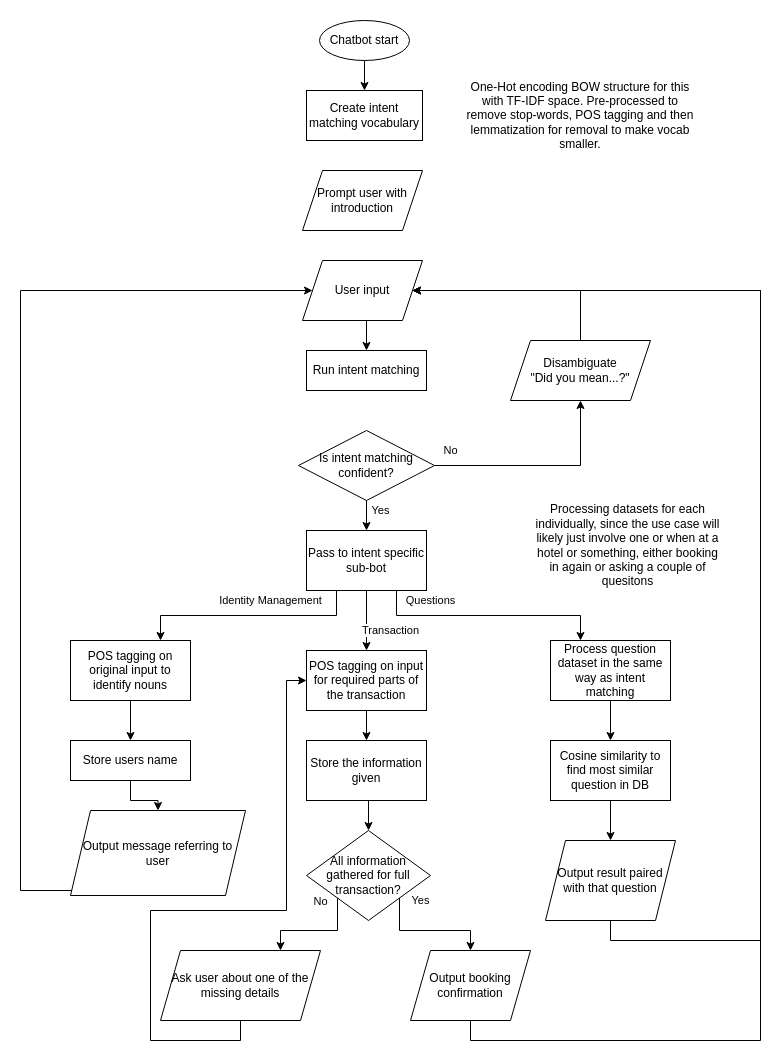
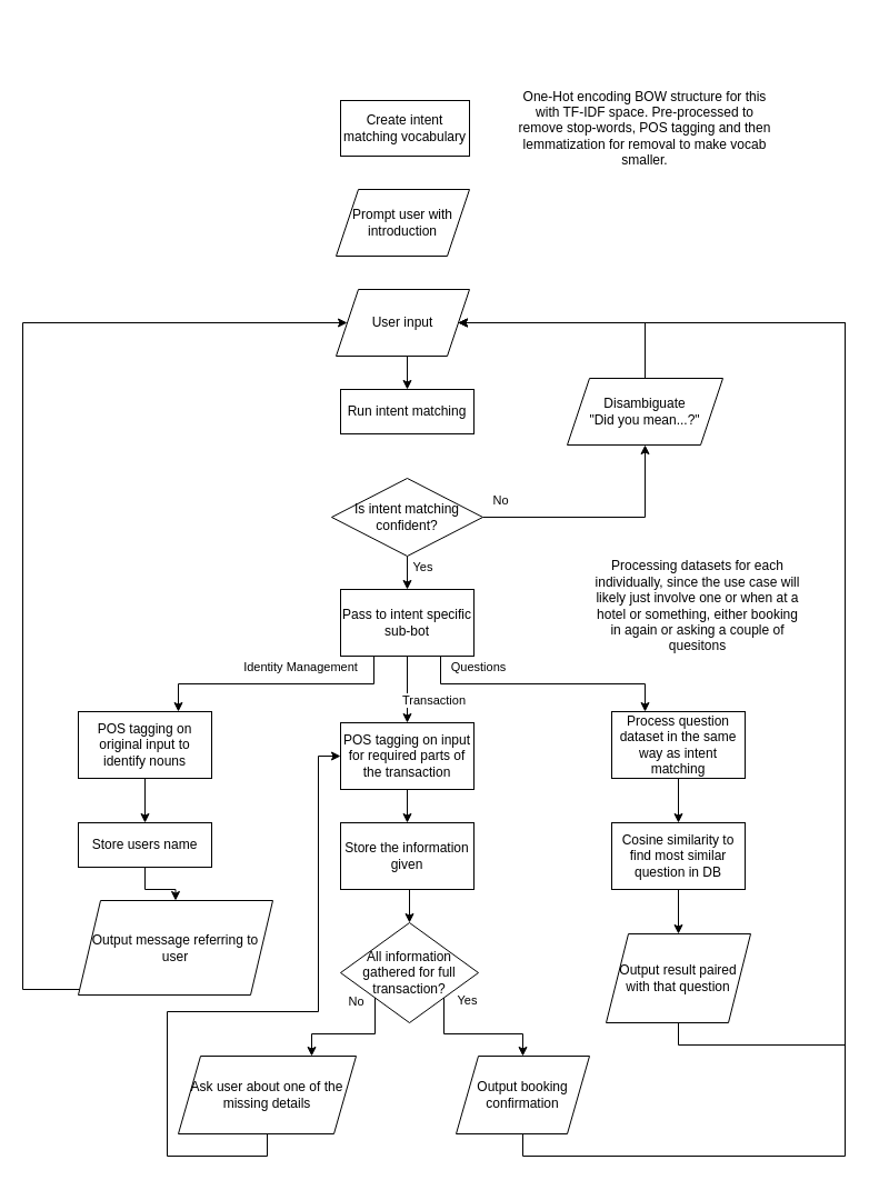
  <mxCell id="0" />
  <mxCell id="1" parent="0" />
- <mxCell id="2" style="edgeStyle=orthogonalEdgeStyle;rounded=0;orthogonalLoop=1;jettySize=auto;html=1;exitX=0.5;exitY=1;exitDx=0;exitDy=0;entryX=0.5;entryY=0;entryDx=0;entryDy=0;" parent="1" source="3" target="4" edge="1"><mxGeometry relative="1" as="geometry" /></mxCell>
- <mxCell id="3" value="Chatbot start" style="ellipse;whiteSpace=wrap;html=1;" parent="1" vertex="1"><mxGeometry x="319" y="20" width="90" height="40" as="geometry" /></mxCell>
  <mxCell id="4" value="Create intent matching vocabulary" style="rounded=0;whiteSpace=wrap;html=1;" parent="1" vertex="1"><mxGeometry x="306" y="90" width="116" height="50" as="geometry" /></mxCell>
  <mxCell id="5" value="Prompt user with introduction" style="shape=parallelogram;perimeter=parallelogramPerimeter;whiteSpace=wrap;html=1;fixedSize=1;" parent="1" vertex="1"><mxGeometry x="302" y="170" width="120" height="60" as="geometry" /></mxCell>
  <mxCell id="6" style="edgeStyle=orthogonalEdgeStyle;rounded=0;orthogonalLoop=1;jettySize=auto;html=1;exitX=0.5;exitY=1;exitDx=0;exitDy=0;entryX=0.5;entryY=0;entryDx=0;entryDy=0;" parent="1" source="7" target="8" edge="1"><mxGeometry relative="1" as="geometry" /></mxCell>
  <mxCell id="7" value="User input" style="shape=parallelogram;perimeter=parallelogramPerimeter;whiteSpace=wrap;html=1;fixedSize=1;" parent="1" vertex="1"><mxGeometry x="302" y="260" width="120" height="60" as="geometry" /></mxCell>
  <mxCell id="8" value="Run intent matching" style="rounded=0;whiteSpace=wrap;html=1;" parent="1" vertex="1"><mxGeometry x="306" y="350" width="120" height="40" as="geometry" /></mxCell>
  <mxCell id="9" value="No" style="edgeStyle=orthogonalEdgeStyle;rounded=0;orthogonalLoop=1;jettySize=auto;html=1;exitX=1;exitY=0.5;exitDx=0;exitDy=0;entryX=0.5;entryY=1;entryDx=0;entryDy=0;" parent="1" source="11" target="13" edge="1"><mxGeometry x="-0.848" y="15" relative="1" as="geometry"><mxPoint as="offset" /></mxGeometry></mxCell>
  <mxCell id="10" value="Yes" style="edgeStyle=orthogonalEdgeStyle;rounded=0;orthogonalLoop=1;jettySize=auto;html=1;exitX=0.5;exitY=1;exitDx=0;exitDy=0;entryX=0.5;entryY=0;entryDx=0;entryDy=0;" parent="1" source="11" target="17" edge="1"><mxGeometry x="-0.333" y="14" relative="1" as="geometry"><mxPoint as="offset" /></mxGeometry></mxCell>
  <mxCell id="11" value="Is intent matching confident?" style="rhombus;whiteSpace=wrap;html=1;" parent="1" vertex="1"><mxGeometry x="298" y="430" width="136" height="70" as="geometry" /></mxCell>
  <mxCell id="12" style="edgeStyle=orthogonalEdgeStyle;rounded=0;orthogonalLoop=1;jettySize=auto;html=1;exitX=0.5;exitY=0;exitDx=0;exitDy=0;entryX=1;entryY=0.5;entryDx=0;entryDy=0;" parent="1" source="13" target="7" edge="1"><mxGeometry relative="1" as="geometry"><Array as="points"><mxPoint x="580" y="290" /></Array></mxGeometry></mxCell>
  <mxCell id="13" value="Disambiguate&lt;br&gt;&quot;Did you mean...?&quot;" style="shape=parallelogram;perimeter=parallelogramPerimeter;whiteSpace=wrap;html=1;fixedSize=1;" parent="1" vertex="1"><mxGeometry x="510" y="340" width="140" height="60" as="geometry" /></mxCell>
  <mxCell id="14" value="Identity Management" style="edgeStyle=orthogonalEdgeStyle;rounded=0;orthogonalLoop=1;jettySize=auto;html=1;exitX=0.25;exitY=1;exitDx=0;exitDy=0;entryX=0.75;entryY=0;entryDx=0;entryDy=0;" parent="1" source="17" target="19" edge="1"><mxGeometry x="-0.195" y="-15" relative="1" as="geometry"><mxPoint as="offset" /></mxGeometry></mxCell>
  <mxCell id="15" value="Transaction" style="edgeStyle=orthogonalEdgeStyle;rounded=0;orthogonalLoop=1;jettySize=auto;html=1;exitX=0.5;exitY=1;exitDx=0;exitDy=0;entryX=0.5;entryY=0;entryDx=0;entryDy=0;" parent="1" source="17" target="20" edge="1"><mxGeometry x="0.333" y="24" relative="1" as="geometry"><mxPoint as="offset" /></mxGeometry></mxCell>
  <mxCell id="16" value="Questions" style="edgeStyle=orthogonalEdgeStyle;rounded=0;orthogonalLoop=1;jettySize=auto;html=1;exitX=0.75;exitY=1;exitDx=0;exitDy=0;entryX=0.25;entryY=0;entryDx=0;entryDy=0;" parent="1" source="17" target="22" edge="1"><mxGeometry x="-0.496" y="15" relative="1" as="geometry"><mxPoint as="offset" /></mxGeometry></mxCell>
  <mxCell id="17" value="Pass to intent specific sub-bot" style="rounded=0;whiteSpace=wrap;html=1;" parent="1" vertex="1"><mxGeometry x="306" y="530" width="120" height="60" as="geometry" /></mxCell>
  <mxCell id="18" style="edgeStyle=orthogonalEdgeStyle;rounded=0;orthogonalLoop=1;jettySize=auto;html=1;exitX=0.5;exitY=1;exitDx=0;exitDy=0;entryX=0.5;entryY=0;entryDx=0;entryDy=0;" parent="1" source="19" target="24" edge="1"><mxGeometry relative="1" as="geometry" /></mxCell>
  <mxCell id="19" value="POS tagging on original input to identify nouns" style="rounded=0;whiteSpace=wrap;html=1;" parent="1" vertex="1"><mxGeometry x="70" y="640" width="120" height="60" as="geometry" /></mxCell>
  <mxCell id="20" value="" style="rounded=0;whiteSpace=wrap;html=1;" parent="1" vertex="1"><mxGeometry x="306" y="650" width="120" height="60" as="geometry" /></mxCell>
  <mxCell id="21" style="edgeStyle=orthogonalEdgeStyle;rounded=0;orthogonalLoop=1;jettySize=auto;html=1;exitX=0.5;exitY=1;exitDx=0;exitDy=0;" parent="1" source="22" target="32" edge="1"><mxGeometry relative="1" as="geometry" /></mxCell>
  <mxCell id="22" value="Process question dataset in the same way as intent matching" style="rounded=0;whiteSpace=wrap;html=1;" parent="1" vertex="1"><mxGeometry x="550" y="640" width="120" height="60" as="geometry" /></mxCell>
  <mxCell id="23" style="edgeStyle=orthogonalEdgeStyle;rounded=0;orthogonalLoop=1;jettySize=auto;html=1;exitX=0.5;exitY=1;exitDx=0;exitDy=0;entryX=0.5;entryY=0;entryDx=0;entryDy=0;" parent="1" source="24" target="26" edge="1"><mxGeometry relative="1" as="geometry" /></mxCell>
  <mxCell id="24" value="Store users name" style="rounded=0;whiteSpace=wrap;html=1;" parent="1" vertex="1"><mxGeometry x="70" y="740" width="120" height="40" as="geometry" /></mxCell>
  <mxCell id="25" style="edgeStyle=orthogonalEdgeStyle;rounded=0;orthogonalLoop=1;jettySize=auto;html=1;exitX=0.5;exitY=1;exitDx=0;exitDy=0;entryX=0;entryY=0.5;entryDx=0;entryDy=0;" parent="1" source="26" target="7" edge="1"><mxGeometry relative="1" as="geometry"><Array as="points"><mxPoint x="130" y="890" /><mxPoint x="20" y="890" /><mxPoint x="20" y="290" /></Array></mxGeometry></mxCell>
  <mxCell id="26" value="Output message referring to user" style="shape=parallelogram;perimeter=parallelogramPerimeter;whiteSpace=wrap;html=1;fixedSize=1;" parent="1" vertex="1"><mxGeometry x="70" y="810" width="175" height="85" as="geometry" /></mxCell>
  <mxCell id="27" value="One-Hot encoding BOW structure for this with TF-IDF space. Pre-processed to remove stop-words, POS tagging and then lemmatization for removal to make vocab smaller." style="text;html=1;strokeColor=none;fillColor=none;align=center;verticalAlign=middle;whiteSpace=wrap;rounded=0;" parent="1" vertex="1"><mxGeometry x="465" y="80" width="230" height="70" as="geometry" /></mxCell>
  <mxCell id="28" value="Processing datasets for each individually, since the use case will likely just involve one or when at a hotel or something, either booking in again or asking a couple of quesitons" style="text;html=1;strokeColor=none;fillColor=none;align=center;verticalAlign=middle;whiteSpace=wrap;rounded=0;" parent="1" vertex="1"><mxGeometry x="530" y="500" width="195" height="90" as="geometry" /></mxCell>
  <mxCell id="29" style="edgeStyle=orthogonalEdgeStyle;rounded=0;orthogonalLoop=1;jettySize=auto;html=1;exitX=0.5;exitY=1;exitDx=0;exitDy=0;entryX=0.5;entryY=0;entryDx=0;entryDy=0;" parent="1" source="30" target="36" edge="1"><mxGeometry relative="1" as="geometry" /></mxCell>
  <mxCell id="30" value="POS tagging on input for required parts of the transaction" style="rounded=0;whiteSpace=wrap;html=1;" parent="1" vertex="1"><mxGeometry x="306" y="650" width="120" height="60" as="geometry" /></mxCell>
  <mxCell id="31" style="edgeStyle=orthogonalEdgeStyle;rounded=0;orthogonalLoop=1;jettySize=auto;html=1;exitX=0.5;exitY=1;exitDx=0;exitDy=0;entryX=0.5;entryY=0;entryDx=0;entryDy=0;" parent="1" source="32" target="34" edge="1"><mxGeometry relative="1" as="geometry" /></mxCell>
  <mxCell id="32" value="Cosine similarity to find most similar question in DB" style="rounded=0;whiteSpace=wrap;html=1;" parent="1" vertex="1"><mxGeometry x="550" y="740" width="120" height="60" as="geometry" /></mxCell>
  <mxCell id="33" style="edgeStyle=orthogonalEdgeStyle;rounded=0;orthogonalLoop=1;jettySize=auto;html=1;exitX=0.5;exitY=1;exitDx=0;exitDy=0;entryX=1;entryY=0.5;entryDx=0;entryDy=0;" parent="1" source="34" target="7" edge="1"><mxGeometry relative="1" as="geometry"><Array as="points"><mxPoint x="610" y="940" /><mxPoint x="760" y="940" /><mxPoint x="760" y="290" /></Array></mxGeometry></mxCell>
  <mxCell id="34" value="Output result paired with that question" style="shape=parallelogram;perimeter=parallelogramPerimeter;whiteSpace=wrap;html=1;fixedSize=1;" parent="1" vertex="1"><mxGeometry x="545" y="840" width="130" height="80" as="geometry" /></mxCell>
  <mxCell id="35" style="edgeStyle=orthogonalEdgeStyle;rounded=0;orthogonalLoop=1;jettySize=auto;html=1;exitX=0.5;exitY=1;exitDx=0;exitDy=0;entryX=0.5;entryY=0;entryDx=0;entryDy=0;" parent="1" source="36" target="39" edge="1"><mxGeometry relative="1" as="geometry" /></mxCell>
  <mxCell id="36" value="Store the information given" style="rounded=0;whiteSpace=wrap;html=1;" parent="1" vertex="1"><mxGeometry x="306" y="740" width="120" height="60" as="geometry" /></mxCell>
  <mxCell id="37" value="No" style="edgeStyle=orthogonalEdgeStyle;rounded=0;orthogonalLoop=1;jettySize=auto;html=1;exitX=0;exitY=1;exitDx=0;exitDy=0;entryX=0.75;entryY=0;entryDx=0;entryDy=0;" parent="1" source="39" target="41" edge="1"><mxGeometry x="-0.954" y="-17" relative="1" as="geometry"><Array as="points"><mxPoint x="337" y="930" /><mxPoint x="280" y="930" /></Array><mxPoint as="offset" /></mxGeometry></mxCell>
  <mxCell id="38" value="Yes" style="edgeStyle=orthogonalEdgeStyle;rounded=0;orthogonalLoop=1;jettySize=auto;html=1;exitX=1;exitY=1;exitDx=0;exitDy=0;entryX=0.5;entryY=0;entryDx=0;entryDy=0;" parent="1" source="39" target="43" edge="1"><mxGeometry x="-0.96" y="21" relative="1" as="geometry"><Array as="points"><mxPoint x="399" y="930" /><mxPoint x="470" y="930" /></Array><mxPoint as="offset" /></mxGeometry></mxCell>
  <mxCell id="39" value="All information gathered for full transaction?" style="rhombus;whiteSpace=wrap;html=1;" parent="1" vertex="1"><mxGeometry x="306" y="830" width="124" height="90" as="geometry" /></mxCell>
  <mxCell id="40" style="edgeStyle=orthogonalEdgeStyle;rounded=0;orthogonalLoop=1;jettySize=auto;html=1;exitX=0.5;exitY=1;exitDx=0;exitDy=0;entryX=0;entryY=0.5;entryDx=0;entryDy=0;" parent="1" source="41" target="30" edge="1"><mxGeometry relative="1" as="geometry"><Array as="points"><mxPoint x="240" y="1040" /><mxPoint x="150" y="1040" /><mxPoint x="150" y="910" /><mxPoint x="286" y="910" /><mxPoint x="286" y="680" /></Array></mxGeometry></mxCell>
  <mxCell id="41" value="Ask user about one of the missing details" style="shape=parallelogram;perimeter=parallelogramPerimeter;whiteSpace=wrap;html=1;fixedSize=1;" parent="1" vertex="1"><mxGeometry x="160" y="950" width="160" height="70" as="geometry" /></mxCell>
  <mxCell id="42" style="edgeStyle=orthogonalEdgeStyle;rounded=0;orthogonalLoop=1;jettySize=auto;html=1;exitX=0.5;exitY=1;exitDx=0;exitDy=0;entryX=1;entryY=0.5;entryDx=0;entryDy=0;" parent="1" source="43" target="7" edge="1"><mxGeometry relative="1" as="geometry"><Array as="points"><mxPoint x="470" y="1040" /><mxPoint x="760" y="1040" /><mxPoint x="760" y="290" /></Array></mxGeometry></mxCell>
  <mxCell id="43" value="Output booking confirmation" style="shape=parallelogram;perimeter=parallelogramPerimeter;whiteSpace=wrap;html=1;fixedSize=1;" parent="1" vertex="1"><mxGeometry x="410" y="950" width="120" height="70" as="geometry" /></mxCell>
